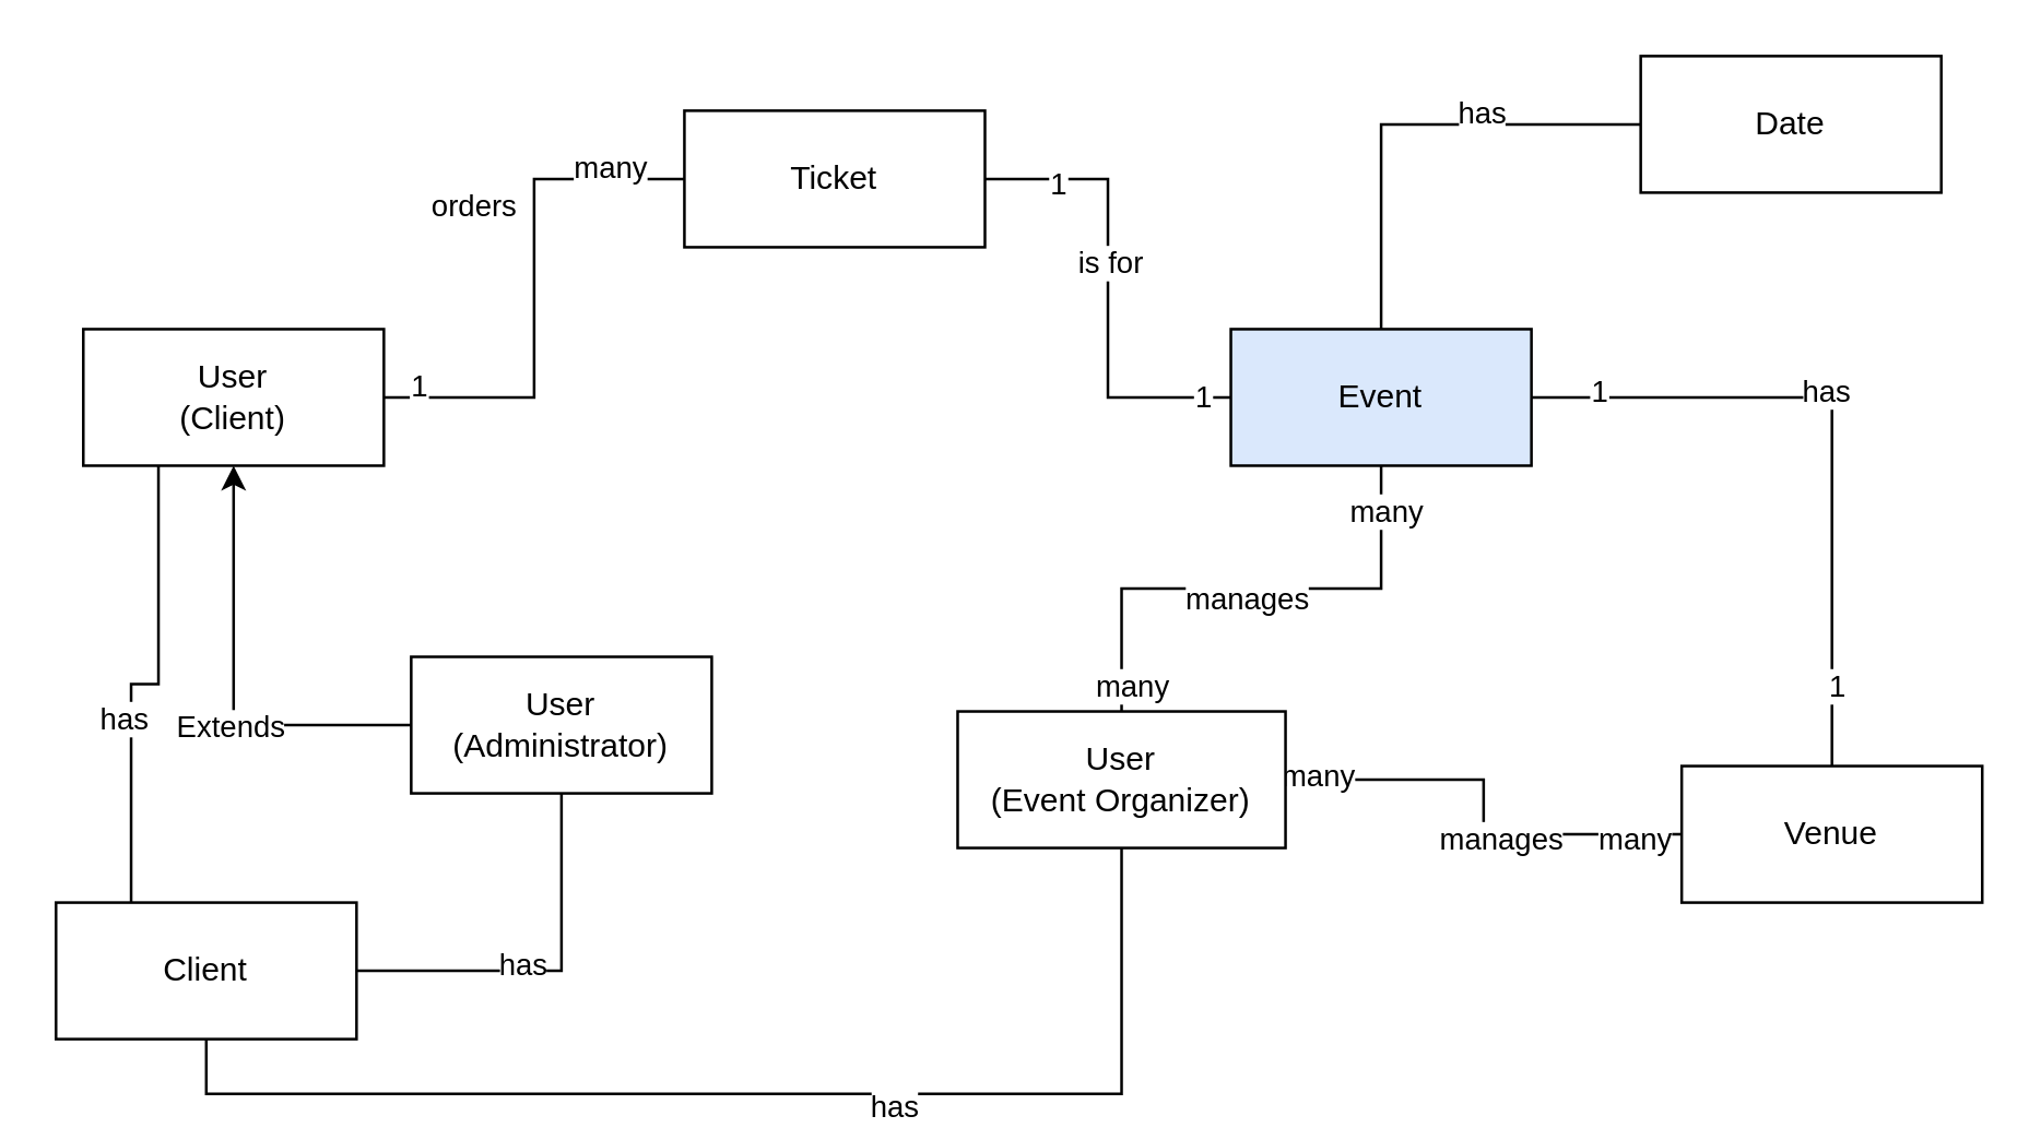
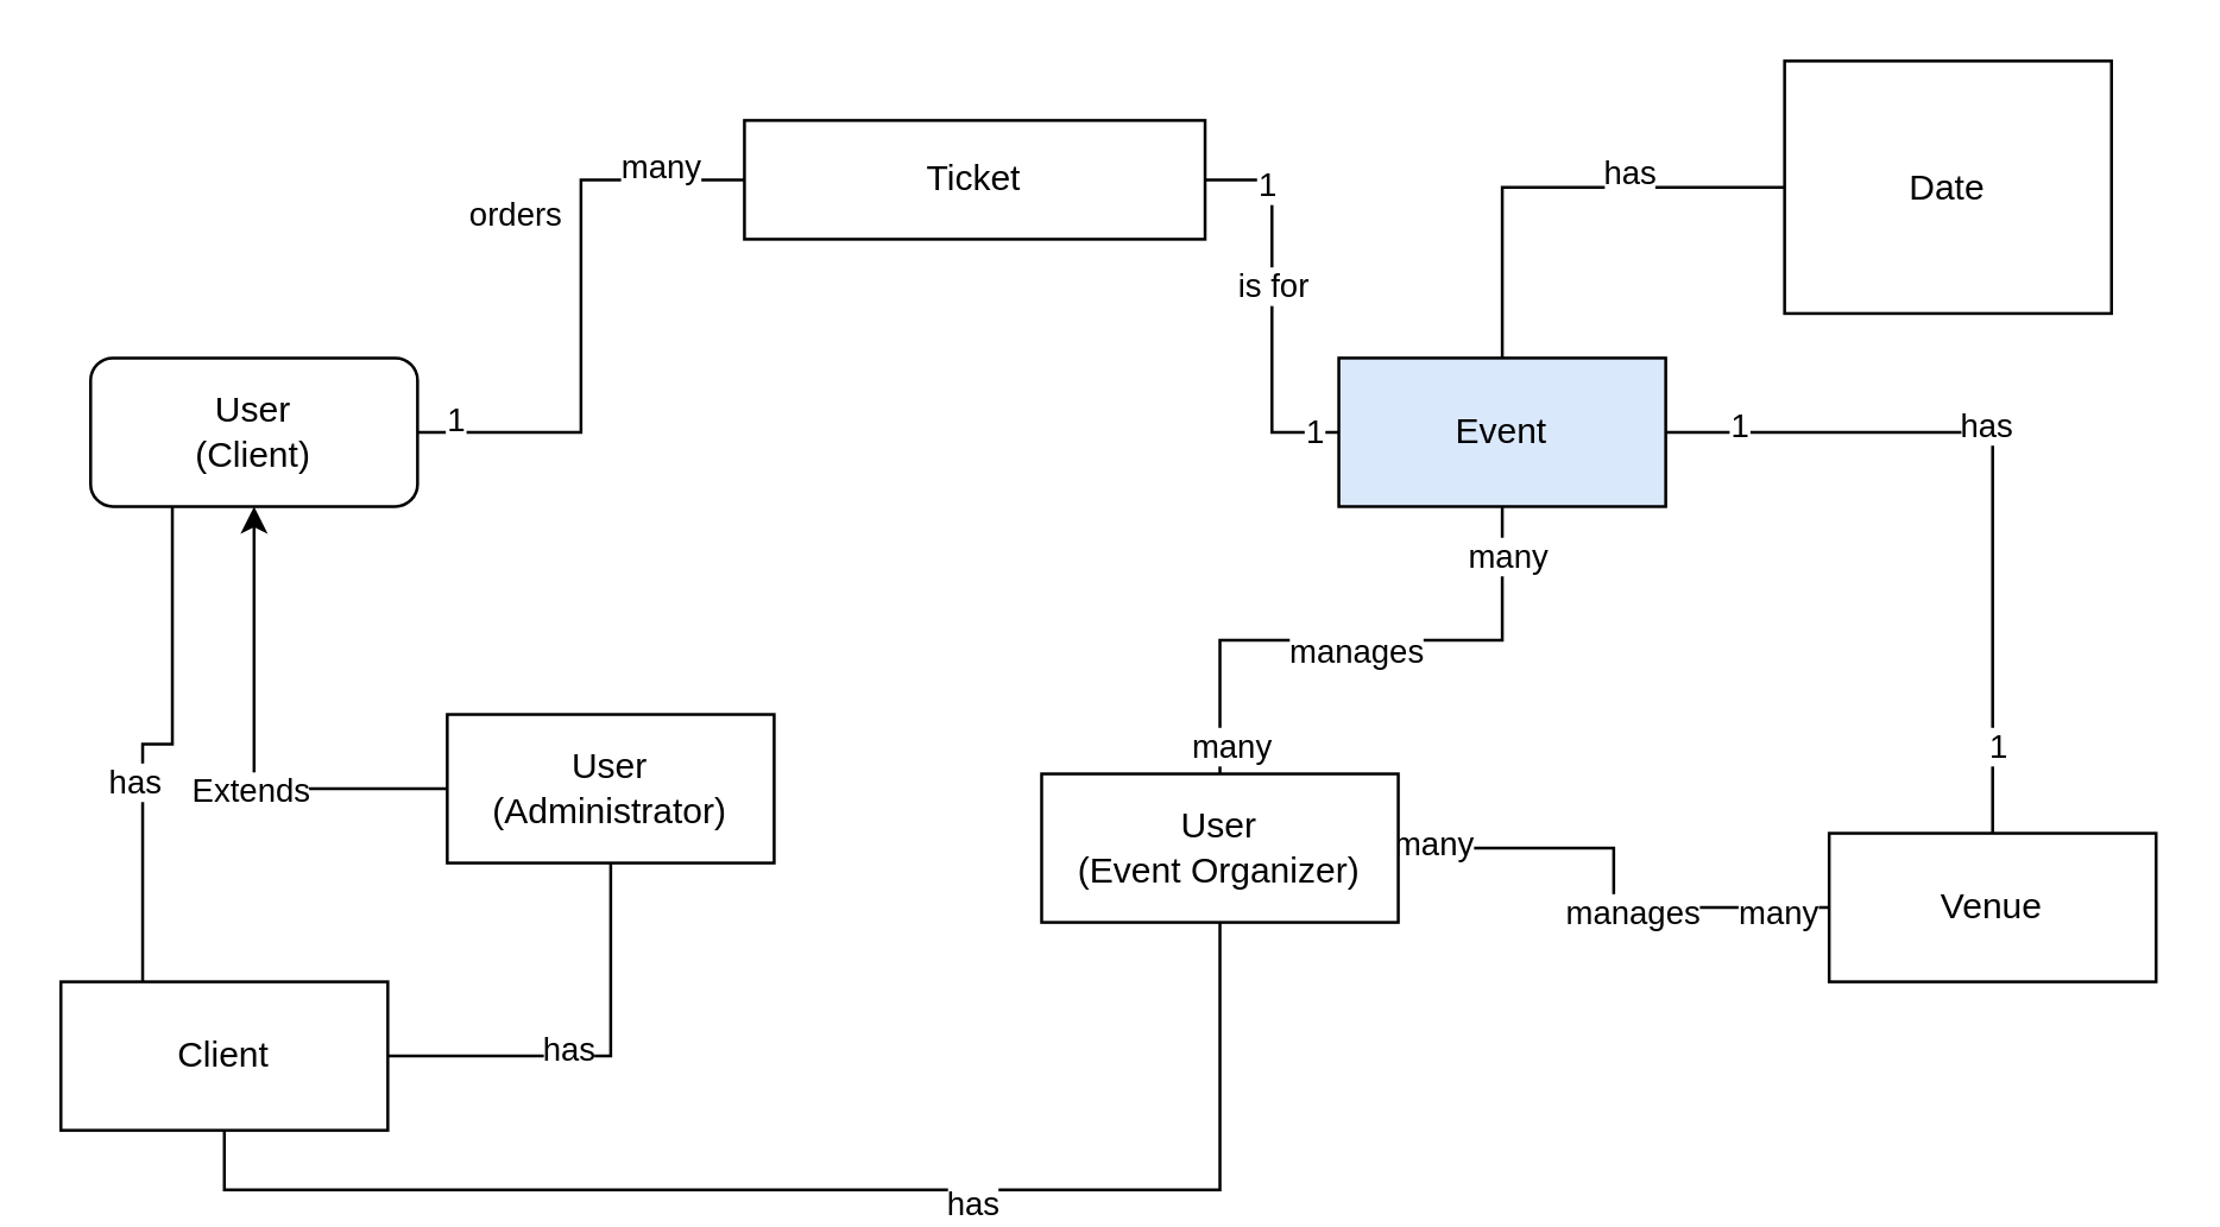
  <mxCell id="0" />
  <mxCell id="1" parent="0" />
  <mxCell id="2" value="User&lt;div&gt;(Administrator)&lt;/div&gt;" style="html=1;whiteSpace=wrap;" parent="1" vertex="1"><mxGeometry x="150" y="240" width="110" height="50" as="geometry" /></mxCell>
  <mxCell id="3" style="edgeStyle=orthogonalEdgeStyle;rounded=0;orthogonalLoop=1;jettySize=auto;html=1;exitX=0.5;exitY=1;exitDx=0;exitDy=0;entryX=0.5;entryY=1;entryDx=0;entryDy=0;endArrow=none;endFill=0;" edge="1" parent="1" source="13" target="39"><mxGeometry relative="1" as="geometry" /></mxCell>
  <mxCell id="4" value="has" style="edgeLabel;html=1;align=center;verticalAlign=middle;resizable=0;points=[];" vertex="1" connectable="0" parent="3"><mxGeometry x="-0.218" y="4" relative="1" as="geometry"><mxPoint as="offset" /></mxGeometry></mxCell>
  <mxCell id="5" style="edgeStyle=orthogonalEdgeStyle;rounded=0;orthogonalLoop=1;jettySize=auto;html=1;exitX=0.5;exitY=0;exitDx=0;exitDy=0;entryX=0.5;entryY=1;entryDx=0;entryDy=0;endArrow=none;endFill=0;" edge="1" parent="1" source="13" target="27"><mxGeometry relative="1" as="geometry" /></mxCell>
  <mxCell id="6" value="manages" style="edgeLabel;html=1;align=center;verticalAlign=middle;resizable=0;points=[];" vertex="1" connectable="0" parent="5"><mxGeometry x="-0.031" y="-3" relative="1" as="geometry"><mxPoint as="offset" /></mxGeometry></mxCell>
  <mxCell id="7" value="many" style="edgeLabel;html=1;align=center;verticalAlign=middle;resizable=0;points=[];" vertex="1" connectable="0" parent="5"><mxGeometry x="-0.888" y="-3" relative="1" as="geometry"><mxPoint as="offset" /></mxGeometry></mxCell>
  <mxCell id="8" value="many" style="edgeLabel;html=1;align=center;verticalAlign=middle;resizable=0;points=[];" vertex="1" connectable="0" parent="5"><mxGeometry x="0.823" y="-1" relative="1" as="geometry"><mxPoint as="offset" /></mxGeometry></mxCell>
  <mxCell id="9" style="edgeStyle=orthogonalEdgeStyle;rounded=0;orthogonalLoop=1;jettySize=auto;html=1;exitX=1;exitY=0.5;exitDx=0;exitDy=0;entryX=0;entryY=0.5;entryDx=0;entryDy=0;endArrow=none;endFill=0;" edge="1" parent="1" source="13" target="34"><mxGeometry relative="1" as="geometry" /></mxCell>
  <mxCell id="10" value="many" style="edgeLabel;html=1;align=center;verticalAlign=middle;resizable=0;points=[];" vertex="1" connectable="0" parent="9"><mxGeometry x="-0.865" y="2" relative="1" as="geometry"><mxPoint as="offset" /></mxGeometry></mxCell>
  <mxCell id="11" value="manages" style="edgeLabel;html=1;align=center;verticalAlign=middle;resizable=0;points=[];" vertex="1" connectable="0" parent="9"><mxGeometry x="0.189" y="-1" relative="1" as="geometry"><mxPoint as="offset" /></mxGeometry></mxCell>
  <mxCell id="12" value="many" style="edgeLabel;html=1;align=center;verticalAlign=middle;resizable=0;points=[];" vertex="1" connectable="0" parent="9"><mxGeometry x="0.783" y="-1" relative="1" as="geometry"><mxPoint as="offset" /></mxGeometry></mxCell>
  <mxCell id="13" value="User&lt;div&gt;(Event Organizer)&lt;/div&gt;" style="html=1;whiteSpace=wrap;" parent="1" vertex="1"><mxGeometry x="350" y="260" width="120" height="50" as="geometry" /></mxCell>
  <mxCell id="14" style="edgeStyle=orthogonalEdgeStyle;rounded=0;orthogonalLoop=1;jettySize=auto;html=1;exitX=0.25;exitY=1;exitDx=0;exitDy=0;entryX=0.25;entryY=0;entryDx=0;entryDy=0;endArrow=none;endFill=0;" edge="1" parent="1" source="20" target="39"><mxGeometry relative="1" as="geometry" /></mxCell>
  <mxCell id="15" value="has" style="edgeLabel;html=1;align=center;verticalAlign=middle;resizable=0;points=[];" vertex="1" connectable="0" parent="14"><mxGeometry x="0.198" y="-3" relative="1" as="geometry"><mxPoint as="offset" /></mxGeometry></mxCell>
  <mxCell id="16" style="edgeStyle=orthogonalEdgeStyle;rounded=0;orthogonalLoop=1;jettySize=auto;html=1;exitX=1;exitY=0.5;exitDx=0;exitDy=0;entryX=0;entryY=0.5;entryDx=0;entryDy=0;endArrow=none;endFill=0;" edge="1" parent="1" source="20" target="32"><mxGeometry relative="1" as="geometry" /></mxCell>
  <mxCell id="17" value="orders" style="edgeLabel;html=1;align=center;verticalAlign=middle;resizable=0;points=[];" vertex="1" connectable="0" parent="16"><mxGeometry x="0.286" y="-4" relative="1" as="geometry"><mxPoint x="-27" y="-4" as="offset" /></mxGeometry></mxCell>
  <mxCell id="18" value="1" style="edgeLabel;html=1;align=center;verticalAlign=middle;resizable=0;points=[];" vertex="1" connectable="0" parent="16"><mxGeometry x="-0.874" y="5" relative="1" as="geometry"><mxPoint as="offset" /></mxGeometry></mxCell>
  <mxCell id="19" value="many" style="edgeLabel;html=1;align=center;verticalAlign=middle;resizable=0;points=[];" vertex="1" connectable="0" parent="16"><mxGeometry x="0.827" y="1" relative="1" as="geometry"><mxPoint x="-12" y="-4" as="offset" /></mxGeometry></mxCell>
- <mxCell id="20" value="User&lt;div&gt;(Client)&lt;/div&gt;" style="html=1;whiteSpace=wrap;" parent="1" vertex="1"><mxGeometry x="30" y="120" width="110" height="50" as="geometry" /></mxCell>
+ <mxCell id="20" value="User&lt;div&gt;(Client)&lt;/div&gt;" style="html=1;whiteSpace=wrap;rounded=1;" parent="1" vertex="1"><mxGeometry x="30" y="120" width="110" height="50" as="geometry" /></mxCell>
  <mxCell id="21" style="edgeStyle=orthogonalEdgeStyle;rounded=0;orthogonalLoop=1;jettySize=auto;html=1;exitX=0.5;exitY=0;exitDx=0;exitDy=0;entryX=0;entryY=0.5;entryDx=0;entryDy=0;endArrow=none;endFill=0;" edge="1" parent="1" source="27" target="33"><mxGeometry relative="1" as="geometry" /></mxCell>
  <mxCell id="22" value="has" style="edgeLabel;html=1;align=center;verticalAlign=middle;resizable=0;points=[];" vertex="1" connectable="0" parent="21"><mxGeometry x="0.31" y="5" relative="1" as="geometry"><mxPoint as="offset" /></mxGeometry></mxCell>
  <mxCell id="23" style="edgeStyle=orthogonalEdgeStyle;rounded=0;orthogonalLoop=1;jettySize=auto;html=1;exitX=1;exitY=0.5;exitDx=0;exitDy=0;entryX=0.5;entryY=0;entryDx=0;entryDy=0;endArrow=none;endFill=0;" edge="1" parent="1" source="27" target="34"><mxGeometry relative="1" as="geometry" /></mxCell>
  <mxCell id="24" value="has" style="edgeLabel;html=1;align=center;verticalAlign=middle;resizable=0;points=[];" vertex="1" connectable="0" parent="23"><mxGeometry x="-0.129" y="3" relative="1" as="geometry"><mxPoint as="offset" /></mxGeometry></mxCell>
  <mxCell id="25" value="1" style="edgeLabel;html=1;align=center;verticalAlign=middle;resizable=0;points=[];" vertex="1" connectable="0" parent="23"><mxGeometry x="-0.806" y="3" relative="1" as="geometry"><mxPoint as="offset" /></mxGeometry></mxCell>
  <mxCell id="26" value="1" style="edgeLabel;html=1;align=center;verticalAlign=middle;resizable=0;points=[];" vertex="1" connectable="0" parent="23"><mxGeometry x="0.756" y="1" relative="1" as="geometry"><mxPoint as="offset" /></mxGeometry></mxCell>
  <mxCell id="27" value="Event" style="html=1;whiteSpace=wrap;fillColor=#dae8fc;" parent="1" vertex="1"><mxGeometry x="450" y="120" width="110" height="50" as="geometry" /></mxCell>
  <mxCell id="28" style="edgeStyle=orthogonalEdgeStyle;rounded=0;orthogonalLoop=1;jettySize=auto;html=1;exitX=1;exitY=0.5;exitDx=0;exitDy=0;entryX=0;entryY=0.5;entryDx=0;entryDy=0;endArrow=none;endFill=0;" edge="1" parent="1" source="32" target="27"><mxGeometry relative="1" as="geometry" /></mxCell>
  <mxCell id="29" value="is for" style="edgeLabel;html=1;align=center;verticalAlign=middle;resizable=0;points=[];" vertex="1" connectable="0" parent="28"><mxGeometry x="-0.113" relative="1" as="geometry"><mxPoint as="offset" /></mxGeometry></mxCell>
  <mxCell id="30" value="1" style="edgeLabel;html=1;align=center;verticalAlign=middle;resizable=0;points=[];" vertex="1" connectable="0" parent="28"><mxGeometry x="-0.696" y="-1" relative="1" as="geometry"><mxPoint as="offset" /></mxGeometry></mxCell>
  <mxCell id="31" value="1" style="edgeLabel;html=1;align=center;verticalAlign=middle;resizable=0;points=[];" vertex="1" connectable="0" parent="28"><mxGeometry x="0.869" y="1" relative="1" as="geometry"><mxPoint as="offset" /></mxGeometry></mxCell>
- <mxCell id="32" value="Ticket" style="html=1;whiteSpace=wrap;" parent="1" vertex="1"><mxGeometry x="250" y="40" width="110" height="50" as="geometry" /></mxCell>
- <mxCell id="33" value="Date" style="html=1;whiteSpace=wrap;" parent="1" vertex="1"><mxGeometry x="600" y="20" width="110" height="50" as="geometry" /></mxCell>
+ <mxCell id="32" value="Ticket" style="html=1;whiteSpace=wrap;" parent="1" vertex="1"><mxGeometry x="250" y="40" width="155" height="40" as="geometry" /></mxCell>
+ <mxCell id="33" value="Date" style="html=1;whiteSpace=wrap;" parent="1" vertex="1"><mxGeometry x="600" y="20" width="110" height="85" as="geometry" /></mxCell>
  <mxCell id="34" value="Venue" style="html=1;whiteSpace=wrap;" vertex="1" parent="1"><mxGeometry x="615" y="280" width="110" height="50" as="geometry" /></mxCell>
  <mxCell id="35" style="edgeStyle=orthogonalEdgeStyle;rounded=0;orthogonalLoop=1;jettySize=auto;html=1;exitX=0;exitY=0.5;exitDx=0;exitDy=0;entryX=0.5;entryY=1;entryDx=0;entryDy=0;" edge="1" parent="1" source="2" target="20"><mxGeometry relative="1" as="geometry" /></mxCell>
  <mxCell id="36" value="Extends" style="edgeLabel;html=1;align=center;verticalAlign=middle;resizable=0;points=[];" vertex="1" connectable="0" parent="35"><mxGeometry x="-0.186" y="2" relative="1" as="geometry"><mxPoint as="offset" /></mxGeometry></mxCell>
  <mxCell id="37" style="edgeStyle=orthogonalEdgeStyle;rounded=0;orthogonalLoop=1;jettySize=auto;html=1;exitX=1;exitY=0.5;exitDx=0;exitDy=0;entryX=0.5;entryY=1;entryDx=0;entryDy=0;endArrow=none;endFill=0;" edge="1" parent="1" source="39" target="2"><mxGeometry relative="1" as="geometry" /></mxCell>
  <mxCell id="38" value="has" style="edgeLabel;html=1;align=center;verticalAlign=middle;resizable=0;points=[];" vertex="1" connectable="0" parent="37"><mxGeometry x="-0.143" y="3" relative="1" as="geometry"><mxPoint as="offset" /></mxGeometry></mxCell>
  <mxCell id="39" value="Client" style="html=1;whiteSpace=wrap;" vertex="1" parent="1"><mxGeometry x="20" y="330" width="110" height="50" as="geometry" /></mxCell>
